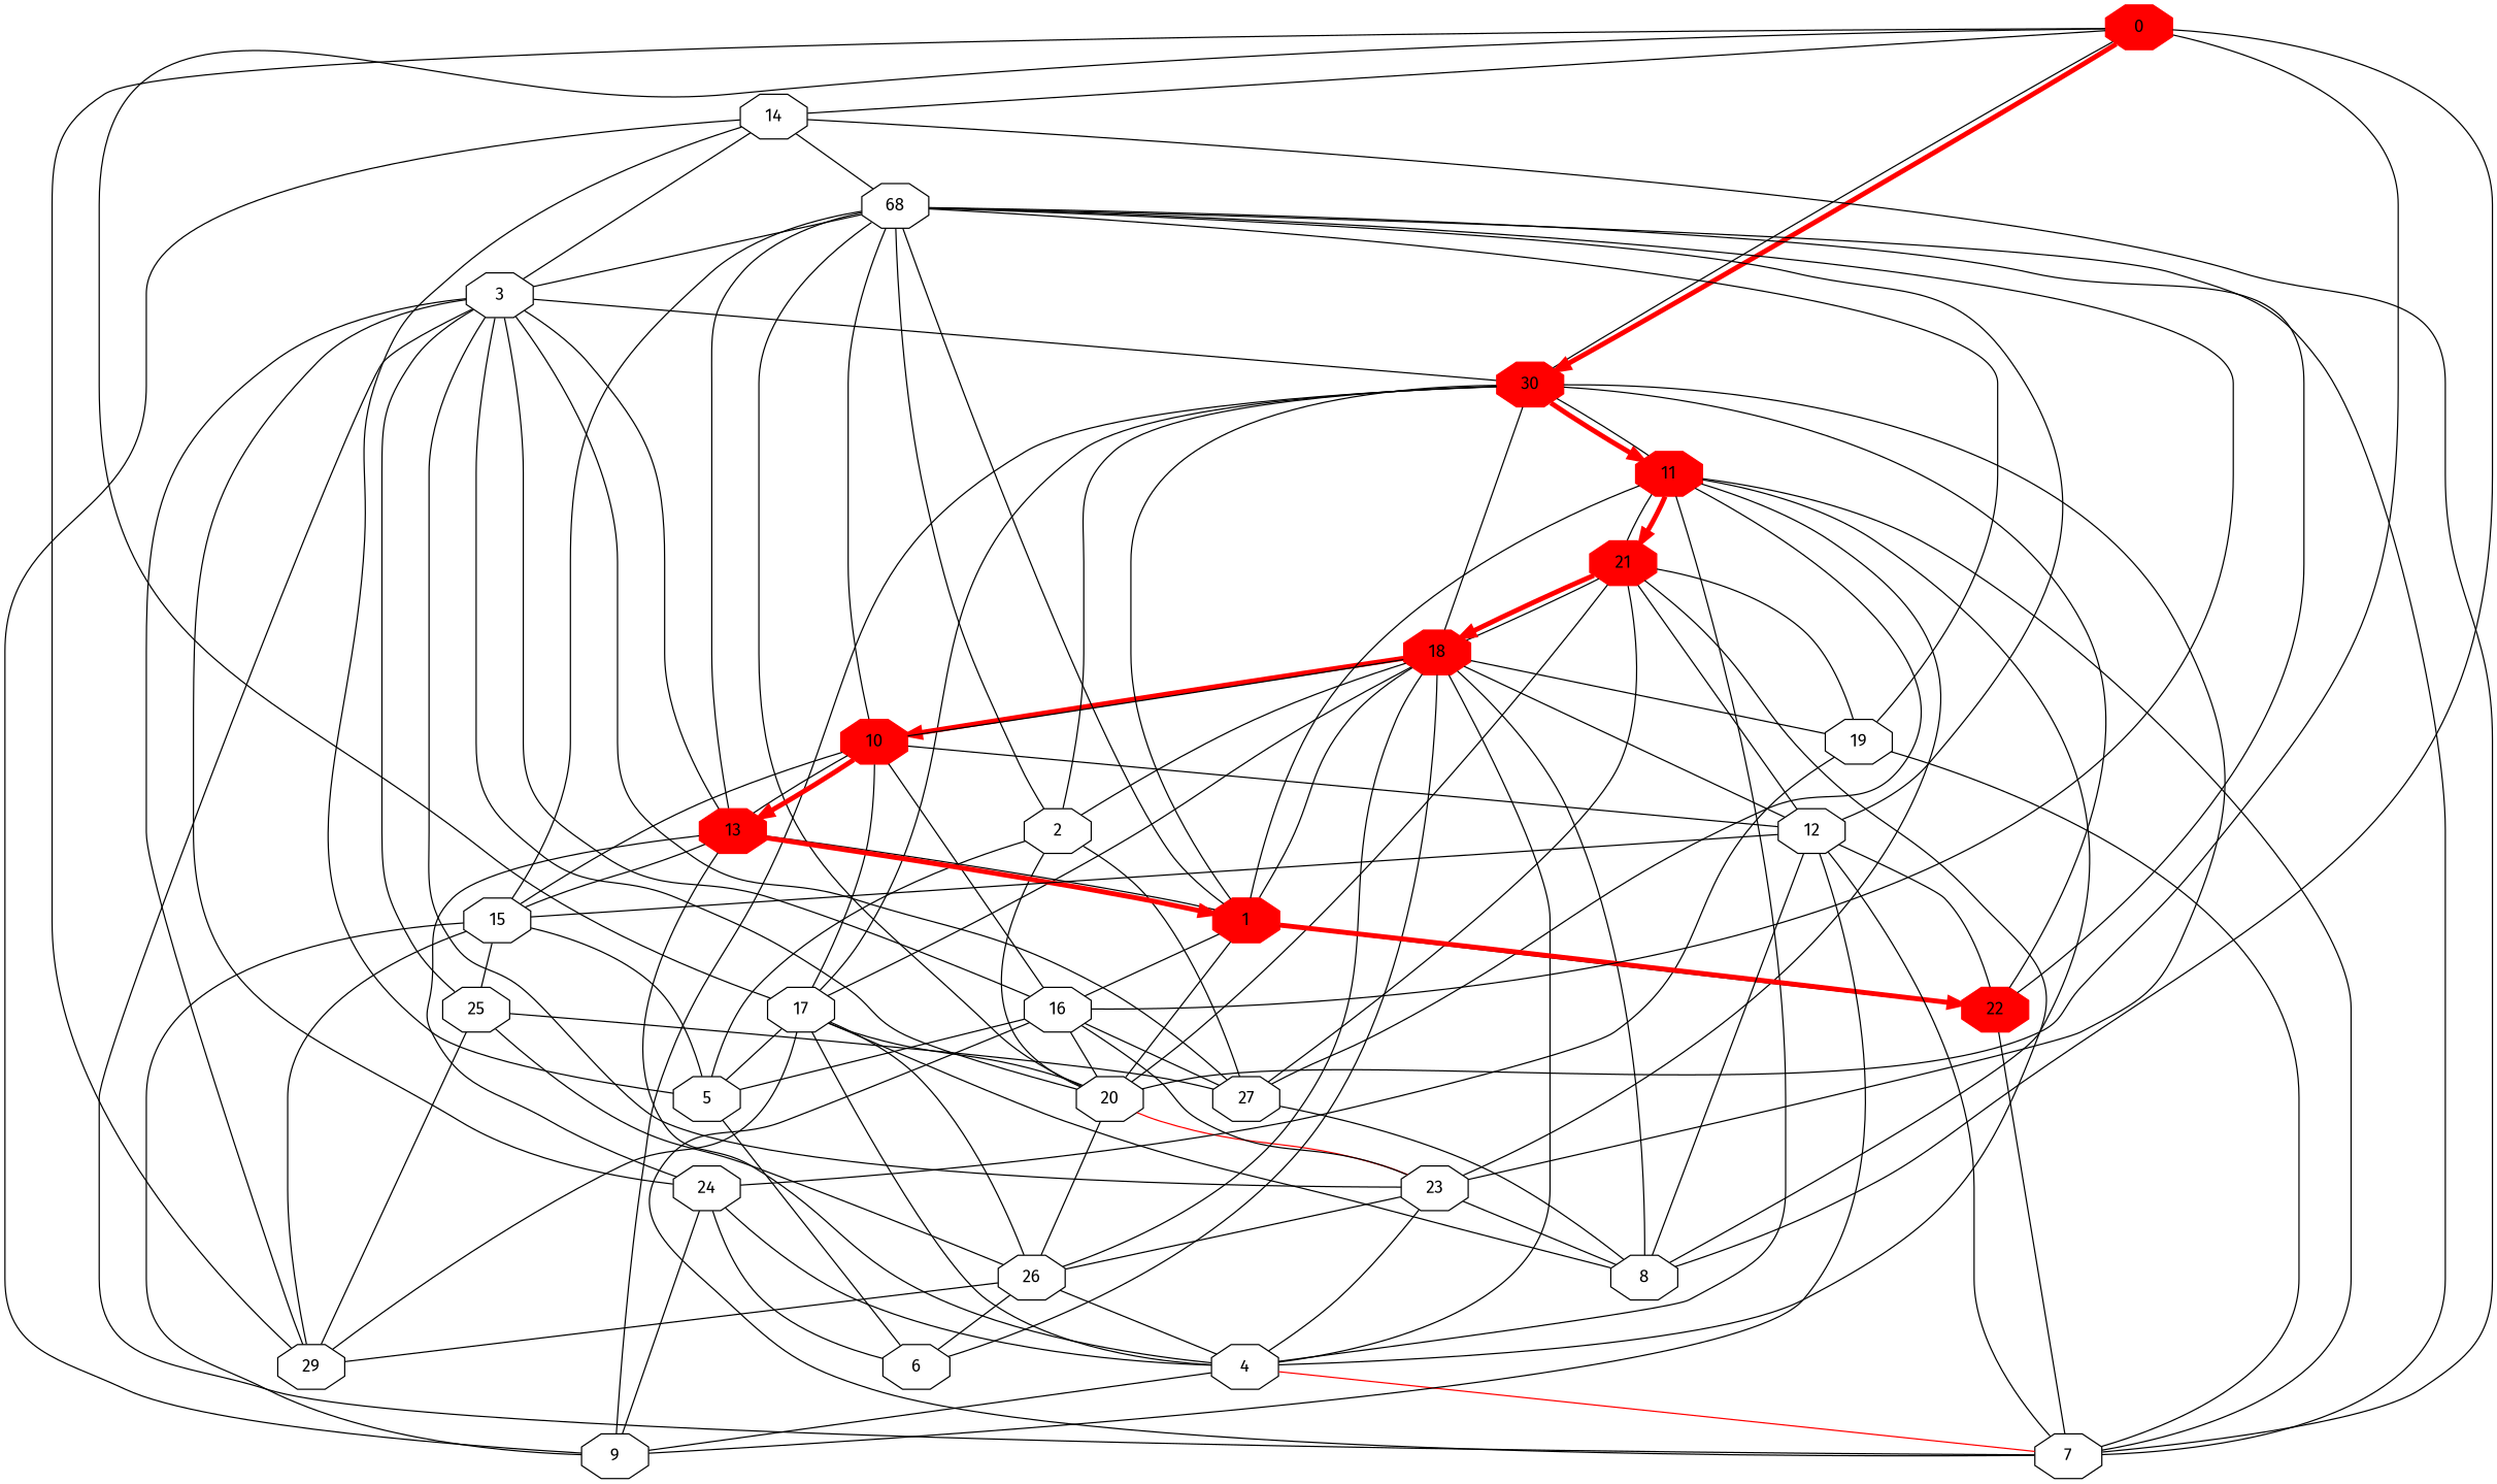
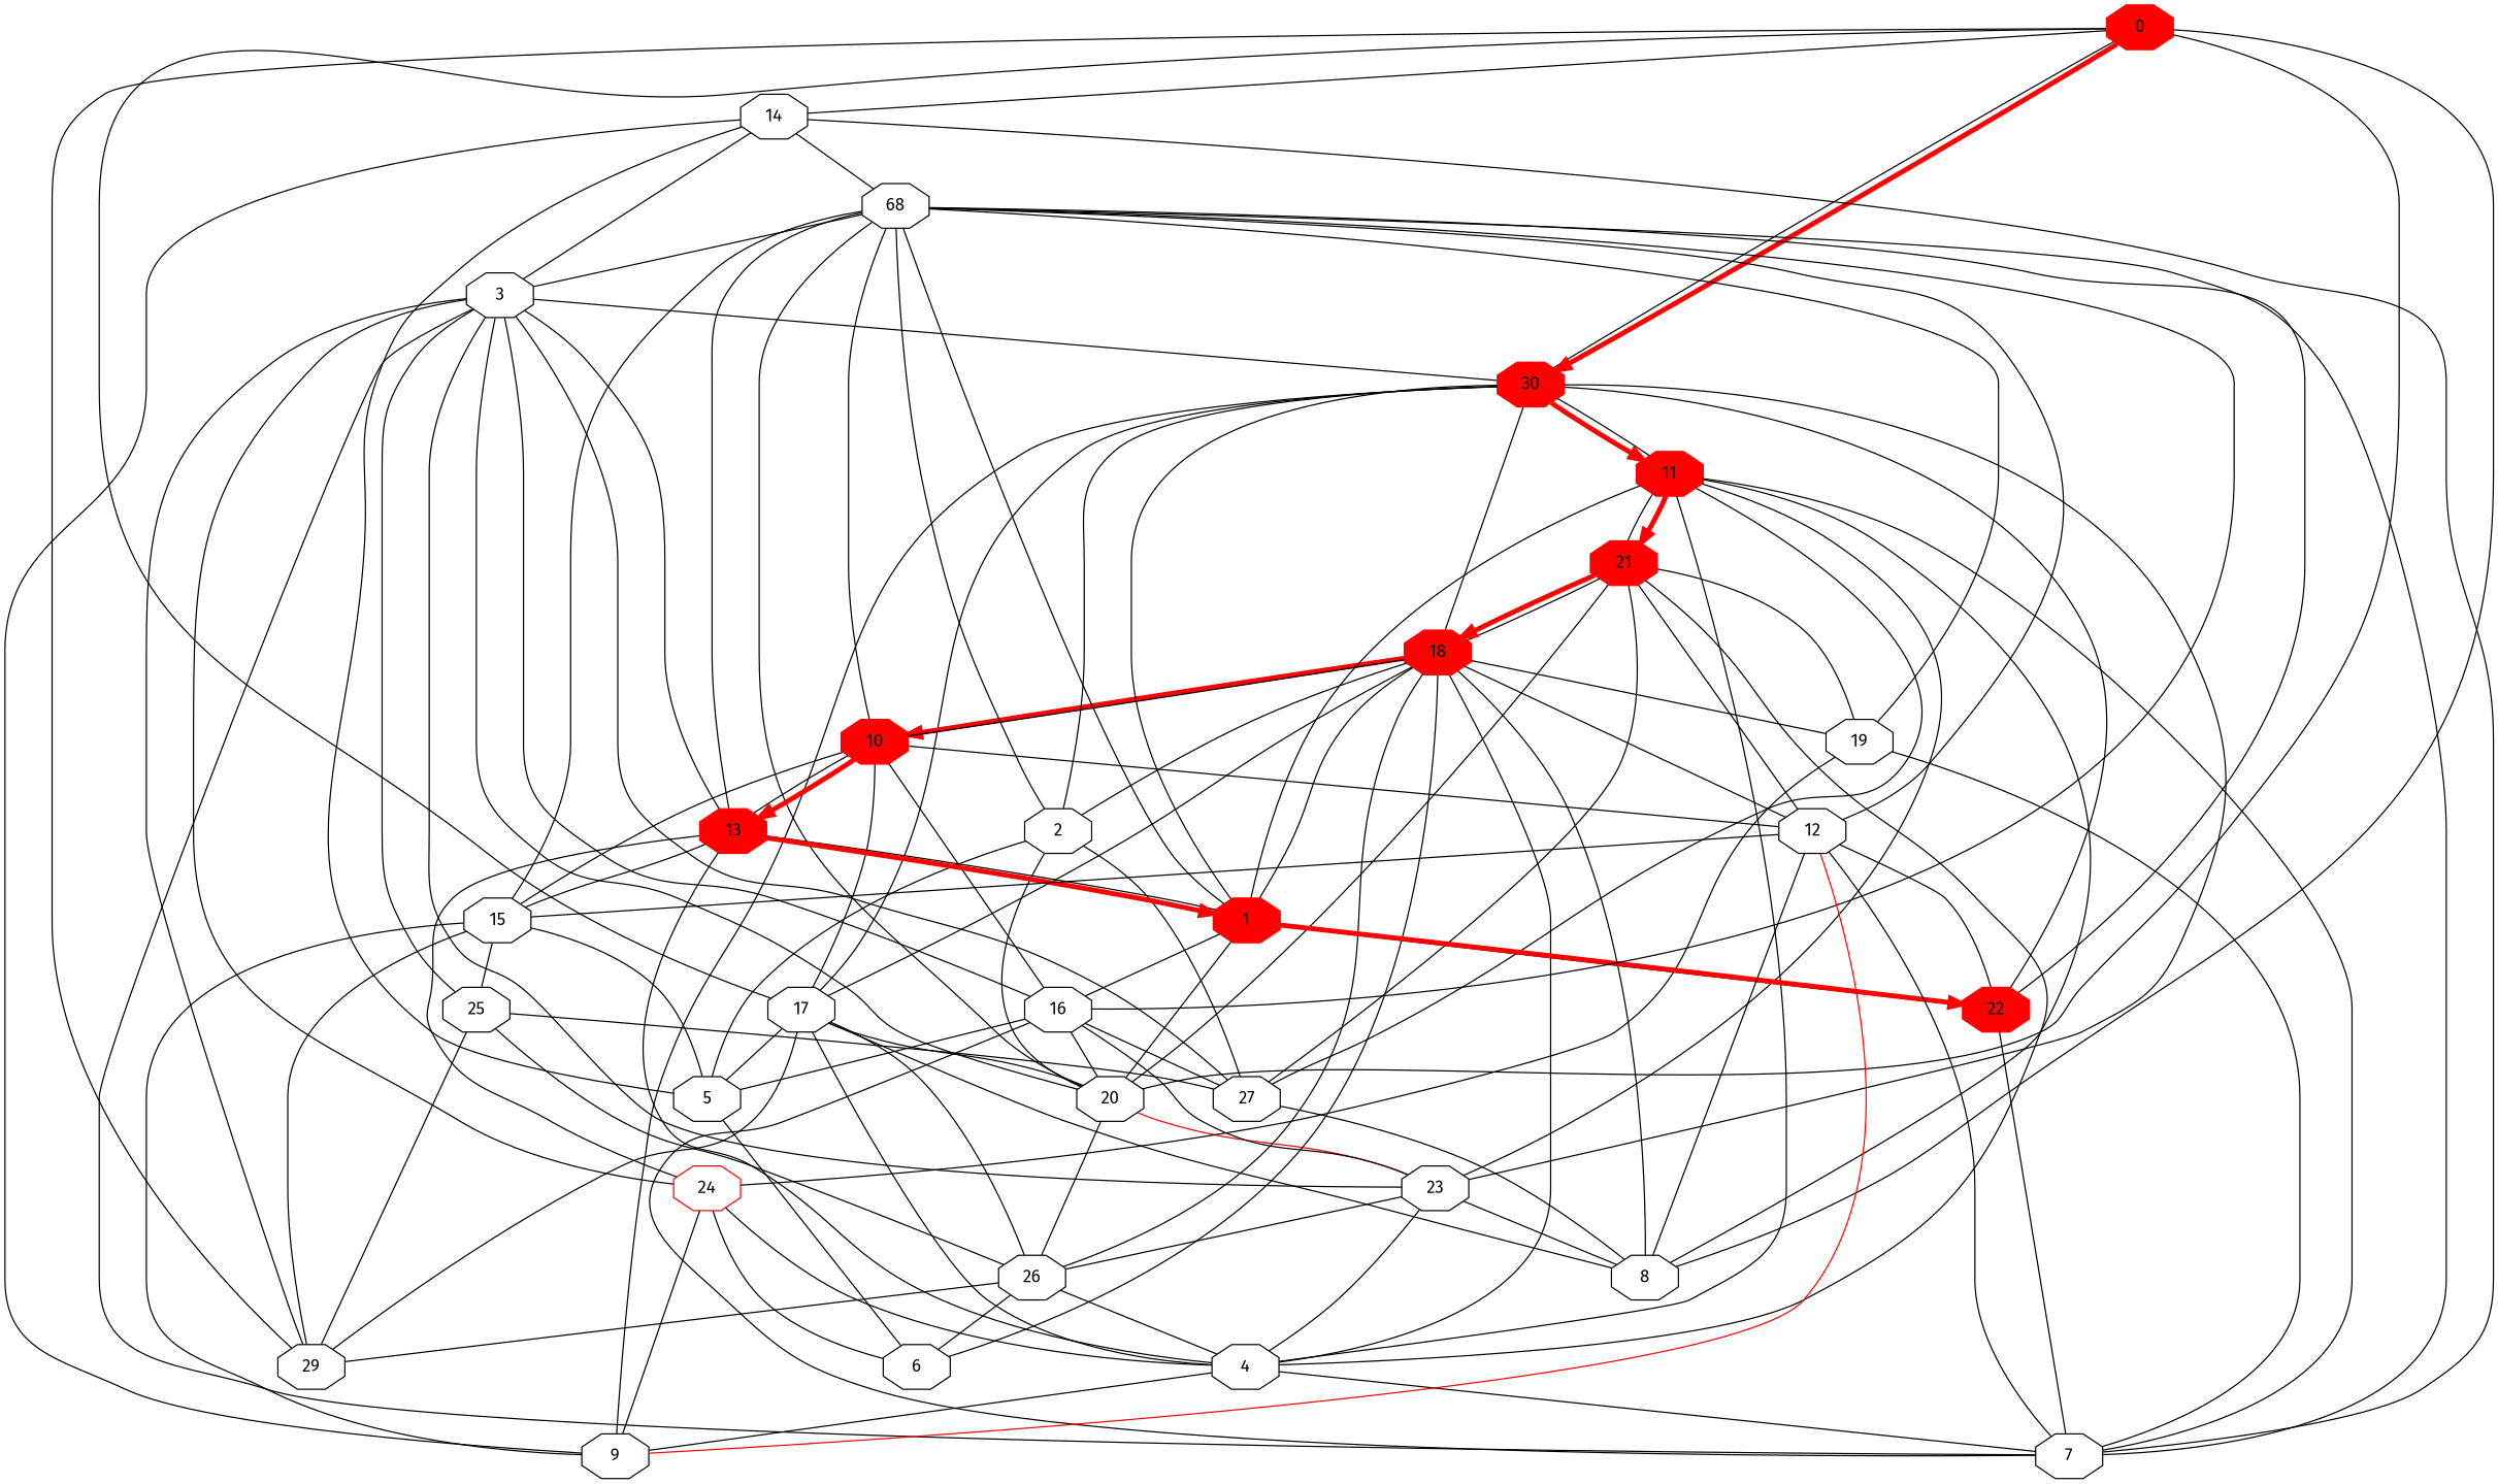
  digraph {
    fontname="Fira Sans"
    node [fontname="Fira Sans" shape=octagon]
    edge [arrowhead=none fontname="Fira Sans"]
    0 [color=red fillcolor=red style=filled]
    8
    14
    17
    20
    29
    30 [color=red fillcolor=red style=filled]
    n8 [label=68]
    5
    3
    7
    9
    18 [color=red fillcolor=red style=filled]
    4
    26
    21 [color=red fillcolor=red style=filled]
    23
    11 [color=red fillcolor=red style=filled]
    6
    2
    10 [color=red fillcolor=red style=filled]
    19
    27
    1 [color=red fillcolor=red style=filled]
    13 [color=red fillcolor=red style=filled]
    16
    22 [color=red fillcolor=red style=filled]
    15
-   24
+   24 [color=red]
    25
    12
    0 -> 8
    0 -> 14
    0 -> 17
    0 -> 20
    0 -> 29
    0 -> 30
    0 -> 30 [color=red penwidth=4 arrowhead=""]
    14 -> n8
    14 -> 5
    14 -> 3
    14 -> 7
    14 -> 9
    17 -> 8
    17 -> 20
    17 -> 29
    17 -> 30
    17 -> 5
    17 -> 18
    17 -> 4
    17 -> 26
    20 -> n8
    20 -> 3
    20 -> 26
    20 -> 21
    20 -> 23 [color=red]
    29 -> 3
    30 -> 9
    30 -> 11 [color=red penwidth=4 arrowhead=""]
    n8 -> 3
    n8 -> 7
    5 -> 6
    3 -> 30
    3 -> 7
    18 -> 8
    18 -> 30
    18 -> 4
    18 -> 26
    18 -> 21
    18 -> 6
    18 -> 2
    18 -> 10 [color=red penwidth=4 arrowhead=""]
    18 -> 19
-   4 -> 7 [color=red]
+   4 -> 7
    4 -> 9
    26 -> 29
    26 -> 4
    26 -> 6
    21 -> 18 [color=red penwidth=4 arrowhead=""]
    21 -> 4
    21 -> 27
    23 -> 8
    23 -> 30
    23 -> 3
    23 -> 4
    23 -> 26
    11 -> 8
    11 -> 30
    11 -> 7
    11 -> 4
    11 -> 21
    11 -> 21 [color=red penwidth=4 arrowhead=""]
    11 -> 23
    11 -> 27
    2 -> 20
    2 -> 30
    2 -> n8
    2 -> 5
    2 -> 27
    10 -> 17
    10 -> n8
    10 -> 18
    10 -> 13
    10 -> 13 [color=red penwidth=4 arrowhead=""]
    10 -> 16
    10 -> 15
    10 -> 12
    19 -> n8
    19 -> 7
    19 -> 21
    19 -> 24
    27 -> 8
    27 -> 3
    1 -> 20
    1 -> 30
    1 -> n8
    1 -> 18
    1 -> 11
    1 -> 13
    1 -> 16
    1 -> 22
    1 -> 22 [color=red penwidth=4 arrowhead=""]
    13 -> n8
    13 -> 3
    13 -> 4
    13 -> 1 [color=red penwidth=4 arrowhead=""]
    13 -> 15
    13 -> 24
    16 -> 20
    16 -> n8
    16 -> 5
    16 -> 3
    16 -> 7
    16 -> 23
    16 -> 27
    22 -> 30
    22 -> n8
    22 -> 7
    15 -> 29
    15 -> n8
    15 -> 5
    15 -> 9
    15 -> 25
    24 -> 3
    24 -> 9
    24 -> 4
    24 -> 6
    25 -> 29
    25 -> 3
    25 -> 26
    25 -> 27
    12 -> 8
    12 -> n8
    12 -> 7
-   12 -> 9
+   12 -> 9 [color=red]
    12 -> 18
    12 -> 21
    12 -> 22
    12 -> 15
  }
